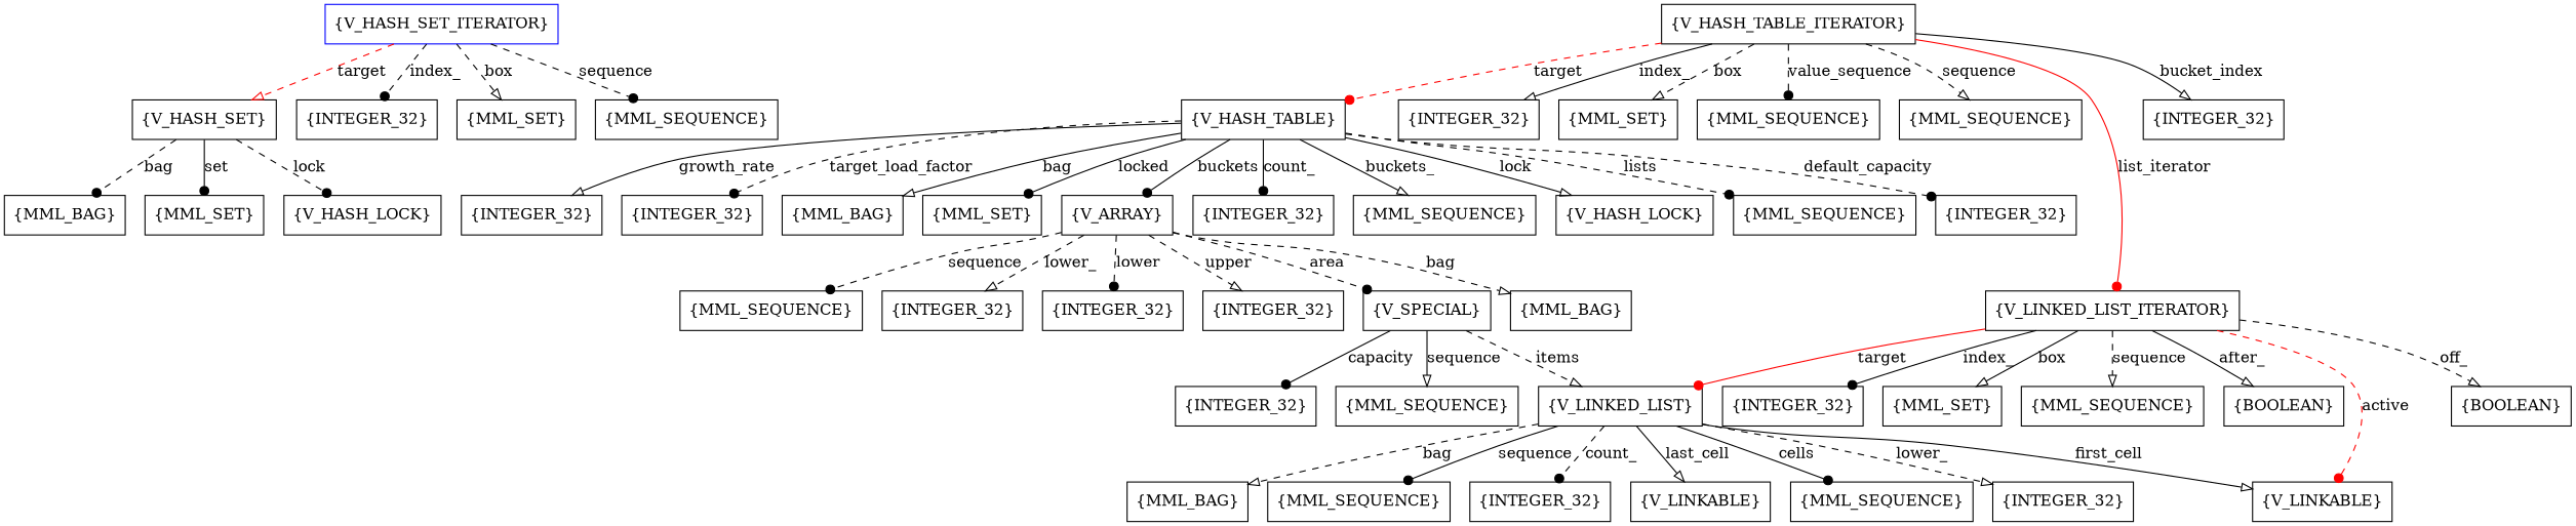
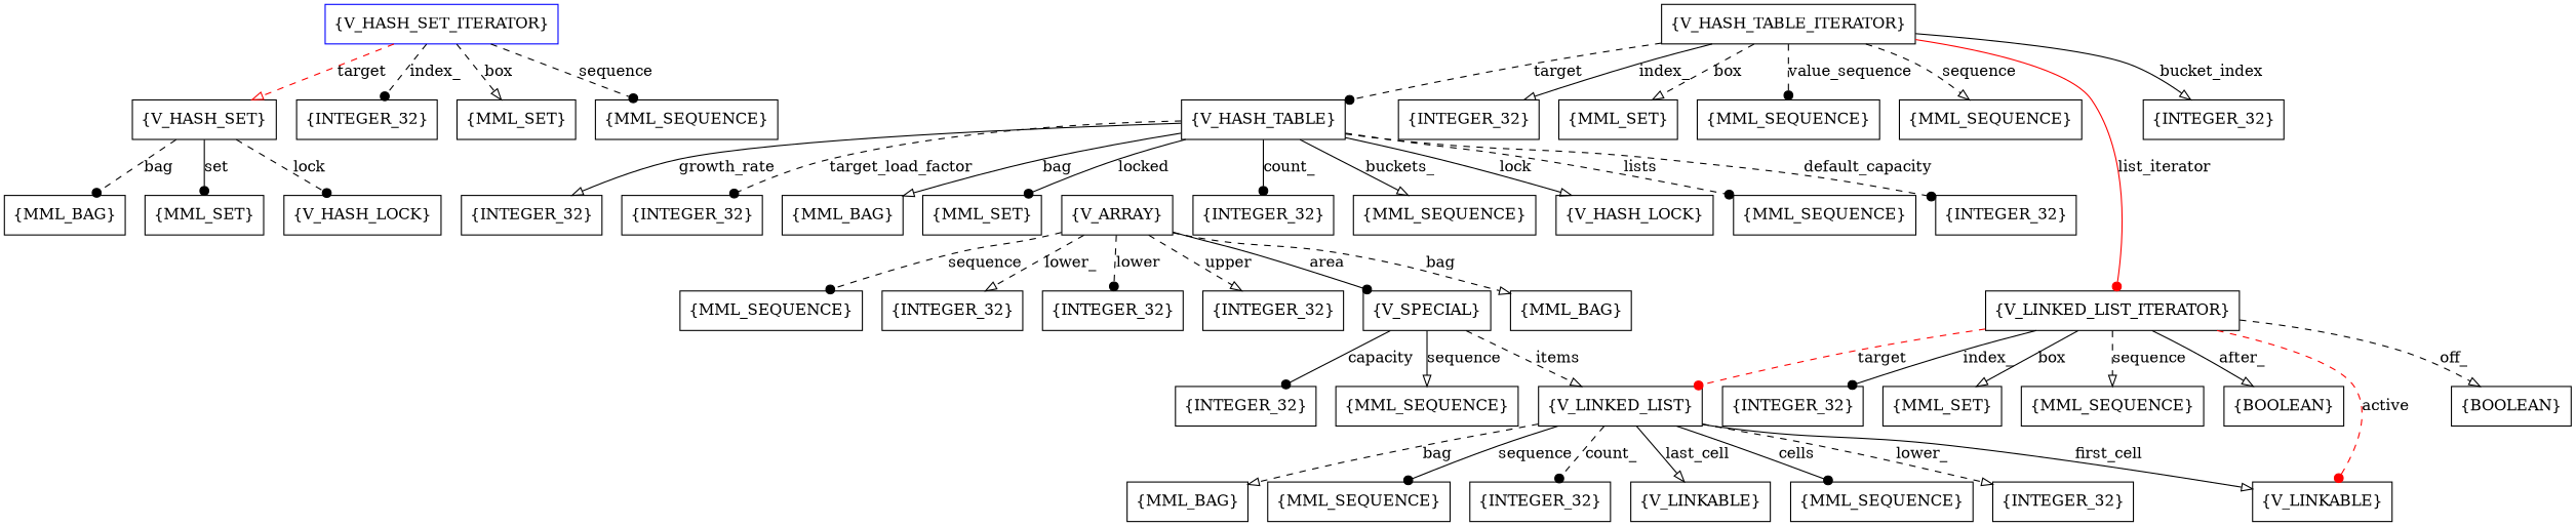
  digraph {
    node [shape=box]
    edge [arrowhead=dot style=dashed]
    n1 [color=blue label=<{V_HASH_SET_ITERATOR}>]
    n2 [label=<{V_HASH_SET}>]
    n3 [label=<{INTEGER_32}>]
    n4 [label=<{MML_SET}>]
    n5 [label=<{MML_SEQUENCE}>]
    n6 [label=<{MML_BAG}>]
    n7 [label=<{MML_SET}>]
    n8 [label=<{V_HASH_LOCK}>]
    n9 [label=<{V_HASH_TABLE_ITERATOR}>]
    n10 [label=<{V_HASH_TABLE}>]
    n11 [label=<{INTEGER_32}>]
    n12 [label=<{MML_SET}>]
    n13 [label=<{MML_SEQUENCE}>]
    n14 [label=<{MML_SEQUENCE}>]
    n15 [label=<{V_LINKED_LIST_ITERATOR}>]
    n16 [label=<{INTEGER_32}>]
    n17 [label=<{INTEGER_32}>]
    n18 [label=<{INTEGER_32}>]
    n19 [label=<{INTEGER_32}>]
    n20 [label=<{MML_BAG}>]
    n21 [label=<{MML_SET}>]
    n22 [label=<{V_ARRAY}>]
    n23 [label=<{INTEGER_32}>]
    n24 [label=<{MML_SEQUENCE}>]
    n25 [label=<{V_HASH_LOCK}>]
    n26 [label=<{MML_SEQUENCE}>]
    n27 [label=<{MML_BAG}>]
    n28 [label=<{MML_SEQUENCE}>]
    n29 [label=<{INTEGER_32}>]
    n30 [label=<{INTEGER_32}>]
    n31 [label=<{INTEGER_32}>]
    n32 [label=<{V_SPECIAL}>]
    n33 [label=<{V_LINKED_LIST}>]
    n34 [label=<{INTEGER_32}>]
    n35 [label=<{MML_SEQUENCE}>]
    n36 [label=<{INTEGER_32}>]
    n37 [label=<{MML_BAG}>]
    n38 [label=<{MML_SEQUENCE}>]
    n39 [label=<{INTEGER_32}>]
    n40 [label=<{V_LINKABLE}>]
    n41 [label=<{V_LINKABLE}>]
    n42 [label=<{MML_SEQUENCE}>]
    n43 [label=<{BOOLEAN}>]
    n44 [label=<{INTEGER_32}>]
    n45 [label=<{MML_SET}>]
    n46 [label=<{MML_SEQUENCE}>]
    n47 [label=<{BOOLEAN}>]
    n1 -> n2 [arrowhead=onormal color=red label=<target>]
    n1 -> n3 [label=<index_>]
    n1 -> n4 [arrowhead=onormal label=box]
    n1 -> n5 [label=<sequence>]
    n2 -> n6 [label=<bag>]
    n2 -> n7 [label=<set> style=solid]
    n2 -> n8 [label=<lock>]
-   n9 -> n10 [color=red label=<target>]
+   n9 -> n10 [color=black label=<target>]
    n9 -> n11 [arrowhead=onormal label=<index_> style=solid]
    n9 -> n12 [arrowhead=onormal label=box]
    n9 -> n13 [label=<value_sequence>]
    n9 -> n14 [arrowhead=onormal label=<sequence>]
    n9 -> n15 [color=red label=<list_iterator> style=solid]
    n9 -> n16 [arrowhead=onormal label=<bucket_index> style=solid]
    n10 -> n17 [label=<default_capacity>]
    n10 -> n18 [arrowhead=onormal label=<growth_rate> style=solid]
    n10 -> n19 [label=<target_load_factor>]
    n10 -> n20 [arrowhead=onormal label=<bag> style=solid]
    n10 -> n21 [label=<locked> style=solid]
-   n10 -> n22 [label=<buckets> style=solid]
    n10 -> n23 [label=<count_> style=solid]
    n10 -> n24 [arrowhead=onormal label=<buckets_> style=solid]
    n10 -> n25 [arrowhead=onormal label=<lock> style=solid]
    n10 -> n26 [label=<lists>]
-   n15 -> n33 [color=red label=<target> style=solid]
+   n15 -> n33 [color=red label=<target>]
    n15 -> n40 [color=red label=<active>]
    n15 -> n43 [arrowhead=onormal label=<off_>]
    n15 -> n44 [label=<index_> style=solid]
    n15 -> n45 [arrowhead=onormal label=box style=solid]
    n15 -> n46 [arrowhead=onormal label=<sequence>]
    n15 -> n47 [arrowhead=onormal label=<after_> style=solid]
    n22 -> n27 [arrowhead=onormal label=<bag>]
    n22 -> n28 [label=<sequence>]
    n22 -> n29 [arrowhead=onormal label=<lower_>]
    n22 -> n30 [label=<lower>]
    n22 -> n31 [arrowhead=onormal label=<upper>]
-   n22 -> n32 [label=<area>]
+   n22 -> n32 [label=<area> style=solid]
    n32 -> n33 [arrowhead=onormal label=<items>]
    n32 -> n34 [label=<capacity> style=solid]
    n32 -> n35 [arrowhead=onormal label=<sequence> style=solid]
    n33 -> n36 [arrowhead=onormal label=<lower_>]
    n33 -> n37 [arrowhead=onormal label=<bag>]
    n33 -> n38 [label=<sequence> style=solid]
    n33 -> n39 [label=<count_>]
    n33 -> n40 [arrowhead=onormal label=<first_cell> style=solid]
    n33 -> n41 [arrowhead=onormal label=<last_cell> style=solid]
    n33 -> n42 [label=<cells> style=solid]
  }
